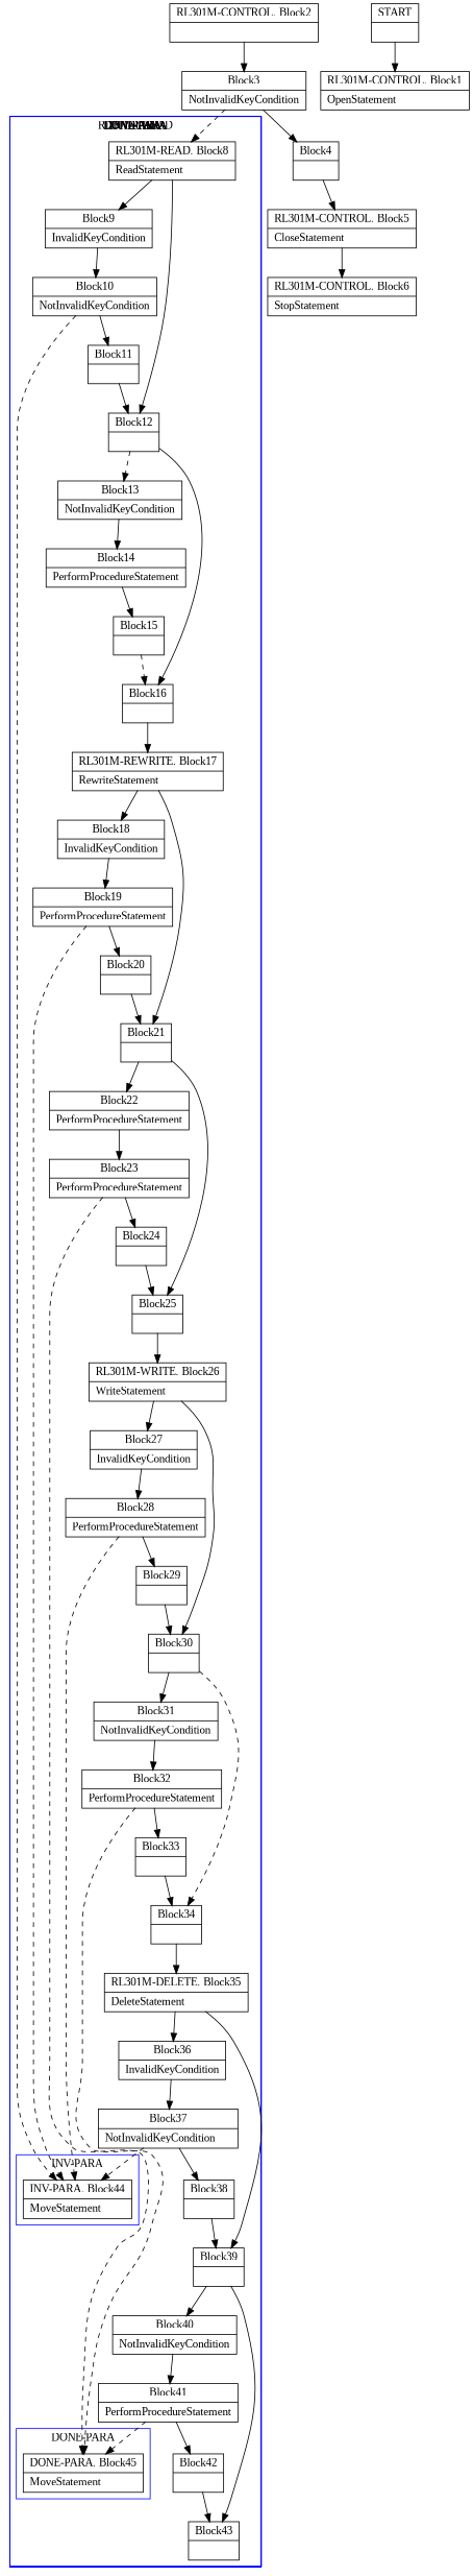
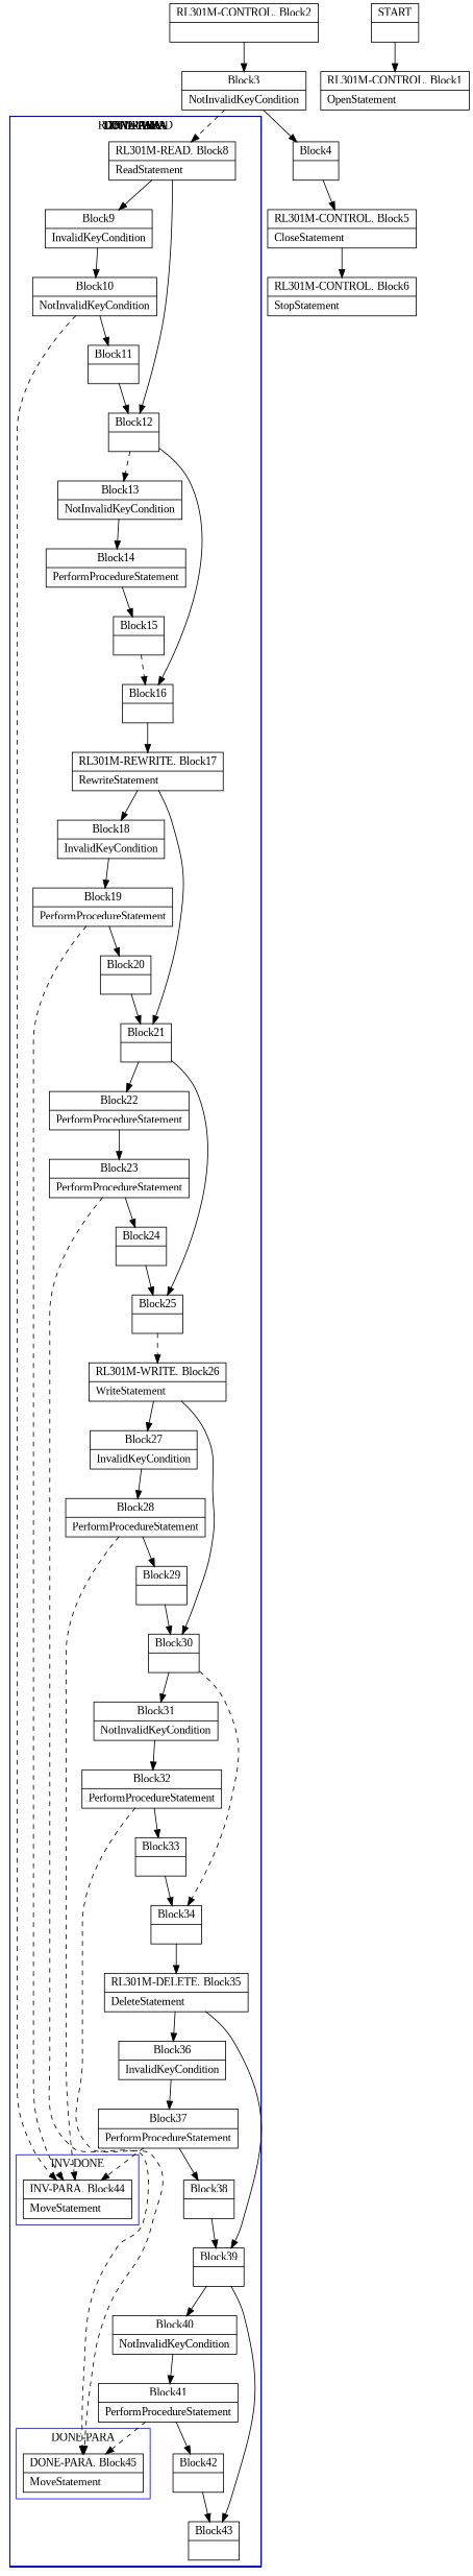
  digraph {
    compound=true
    fontname="Liberation Serif"
    node [fontname="Liberation Serif" shape=record]
    edge [arrowtail=empty fontname="Liberation Serif"]
    n1 [label="{INV-PARA. Block44|MoveStatement\l}"]
    n2 [label="{DONE-PARA. Block45|MoveStatement\l}"]
    n3 [label="{RL301M-READ. Block8|ReadStatement\l}"]
    n4 [label="{Block9|InvalidKeyCondition\l}"]
    n5 [label="{Block12|}"]
    n6 [label="{Block10|NotInvalidKeyCondition\l}"]
    n7 [label="{Block11|}"]
    n8 [label="{Block13|NotInvalidKeyCondition\l}"]
    n9 [label="{Block16|}"]
    n10 [label="{Block14|PerformProcedureStatement\l}"]
    n11 [label="{Block15|}"]
    n12 [label="{RL301M-REWRITE. Block17|RewriteStatement\l}"]
    n13 [label="{Block18|InvalidKeyCondition\l}"]
    n14 [label="{Block21|}"]
    n15 [label="{Block19|PerformProcedureStatement\l}"]
    n16 [label="{Block20|}"]
    n17 [label="{Block22|PerformProcedureStatement\l}"]
    n18 [label="{Block25|}"]
    n19 [label="{Block23|PerformProcedureStatement\l}"]
    n20 [label="{Block24|}"]
    n21 [label="{RL301M-WRITE. Block26|WriteStatement\l}"]
    n22 [label="{Block27|InvalidKeyCondition\l}"]
    n23 [label="{Block30|}"]
    n24 [label="{Block28|PerformProcedureStatement\l}"]
    n25 [label="{Block29|}"]
    n26 [label="{Block31|NotInvalidKeyCondition\l}"]
    n27 [label="{Block34|}"]
    n28 [label="{Block32|PerformProcedureStatement\l}"]
    n29 [label="{Block33|}"]
    n30 [label="{RL301M-DELETE. Block35|DeleteStatement\l}"]
    n31 [label="{Block36|InvalidKeyCondition\l}"]
    n32 [label="{Block39|}"]
-   n33 [label="{Block37|NotInvalidKeyCondition\l}"]
+   n33 [label="{Block37|PerformProcedureStatement\l}"]
    n34 [label="{Block38|}"]
    n35 [label="{Block40|NotInvalidKeyCondition\l}"]
    n36 [label="{Block43|}"]
    n37 [label="{Block41|PerformProcedureStatement\l}"]
    n38 [label="{Block42|}"]
    n39 [label="{START|}"]
    n40 [label="{RL301M-CONTROL. Block1|OpenStatement\l}"]
    n41 [label="{RL301M-CONTROL. Block2|}"]
    n42 [label="{Block3|NotInvalidKeyCondition\l}"]
    n43 [label="{Block4|}"]
    n44 [label="{RL301M-CONTROL. Block5|CloseStatement\l}"]
    n45 [label="{RL301M-CONTROL. Block6|StopStatement\l}"]
    subgraph cluster_1 {
      color=blue
-     label="RL301M-READ"
+     label="RL351M-READ"
      n3
      n4
      n5
      n6
      n7
      n8
      n9
      n10
      n11
      n12
      n13
      n14
      n15
      n16
      n17
      n18
      n19
      n20
      n21
      n22
      n23
      n24
      n25
      n26
      n27
      n28
      n29
      n30
      n31
      n32
      n33
      n34
      n35
      n36
      n37
      n38
      subgraph cluster_2 {
        color=blue
-       label="INV-PARA"
+       label="INV-DONE"
        n1
      }
      subgraph cluster_3 {
        color=blue
        label="DONE-PARA"
        n2
      }
      subgraph cluster_4 {
        color=blue
        label="INV-PARA"
      }
      subgraph cluster_5 {
        color=blue
        label="DONE-PARA"
      }
      subgraph cluster_6 {
        color=blue
        label="INV-PARA"
      }
      subgraph cluster_7 {
        color=blue
        label="DONE-PARA"
      }
      subgraph cluster_8 {
        color=blue
        label="INV-PARA"
      }
      subgraph cluster_9 {
        color=blue
        label="DONE-PARA"
      }
    }
    n3 -> n4
    n3 -> n5
    n4 -> n6
    n5 -> n8 [style=dashed]
    n5 -> n9
    n6 -> n1 [style=dashed]
    n6 -> n7
    n7 -> n5
    n8 -> n10
    n9 -> n12
    n10 -> n11
    n11 -> n9 [style=dashed]
    n12 -> n13
    n12 -> n14
    n13 -> n15
    n14 -> n17
    n14 -> n18
    n15 -> n1 [style=dashed]
    n15 -> n16
    n16 -> n14
    n17 -> n19
-   n18 -> n21
+   n18 -> n21 [style=dashed]
    n19 -> n2 [style=dashed]
    n19 -> n20
    n20 -> n18
    n21 -> n22
    n21 -> n23
    n22 -> n24
    n23 -> n26
    n23 -> n27 [style=dashed]
    n24 -> n1 [style=dashed]
    n24 -> n25
    n25 -> n23
    n26 -> n28
    n27 -> n30
    n28 -> n2 [style=dashed]
    n28 -> n29
    n29 -> n27
    n30 -> n31
    n30 -> n32
    n31 -> n33
    n32 -> n35
    n32 -> n36
    n33 -> n1 [style=dashed]
    n33 -> n34
    n34 -> n32
    n35 -> n37
    n37 -> n2 [style=dashed]
    n37 -> n38
    n38 -> n36
    n39 -> n40
    n41 -> n42
    n42 -> n3 [style=dashed]
    n42 -> n43
    n43 -> n44
    n44 -> n45
  }
